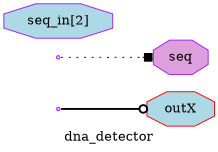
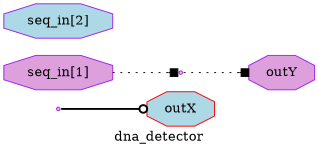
  digraph {
    label=dna_detector
    rankdir=LR
    remincross=true
    node [color=purple fillcolor=lightblue fontcolor=black shape=octagon style=filled]
    edge [arrowhead=box color=black fontcolor=black headport=w style=dotted tailport=e]
    n1 [color=red label=outX]
-   n2 [fillcolor=plum label=seq]
+   n2 [fillcolor=plum label=outY]
    x1 [fillcolor=lightpink shape=point fontcolor=""]
+   n4 [fillcolor=plum label="seq_in[1]"]
    x0 [fillcolor=lightpink shape=point fontcolor=""]
    n6 [label="seq_in[2]"]
    x1 -> n1 [arrowhead=odot style=bold]
+   n4 -> x0
    x0 -> n2
  }
